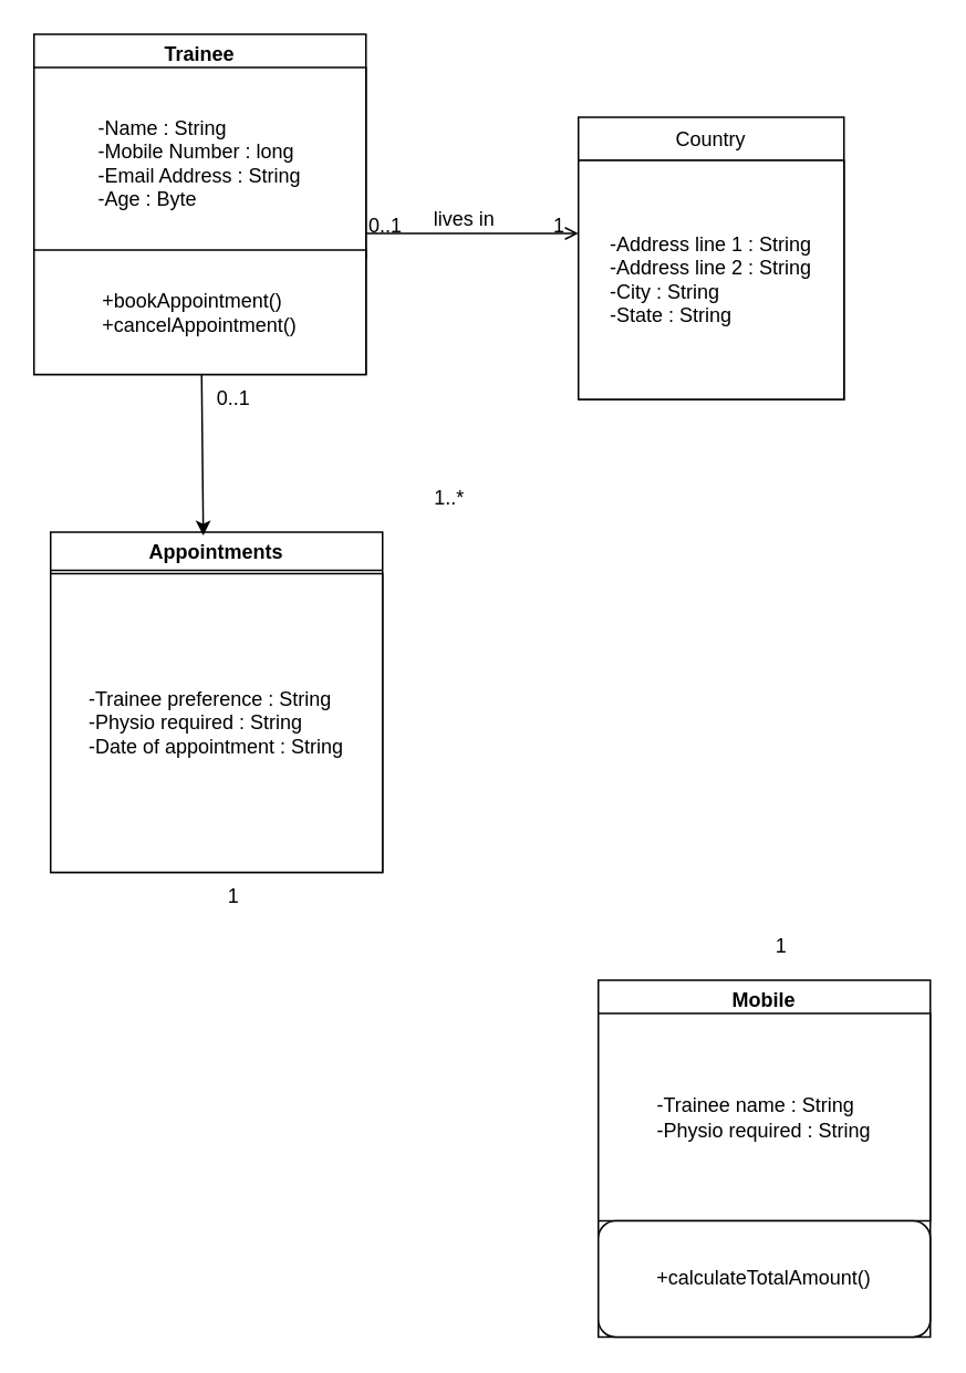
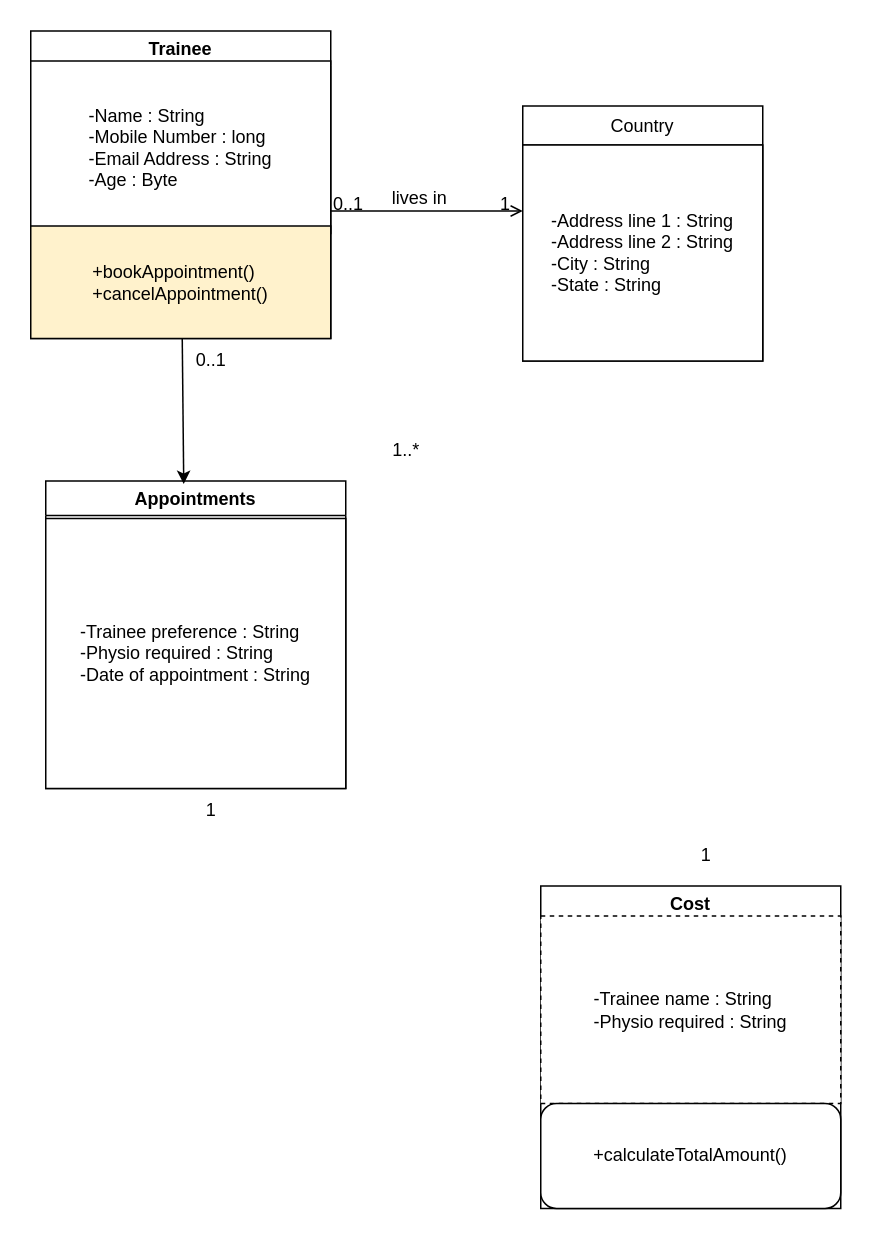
  <mxCell id="0" />
  <mxCell id="1" parent="0" />
  <mxCell id="2" value="Country" style="swimlane;fontStyle=0;align=center;verticalAlign=top;childLayout=stackLayout;horizontal=1;startSize=26;horizontalStack=0;resizeParent=1;resizeLast=0;collapsible=1;marginBottom=0;rounded=0;shadow=0;strokeWidth=1;" parent="1" vertex="1"><mxGeometry x="348" y="70" width="160" height="170" as="geometry"><mxRectangle x="550" y="140" width="160" height="26" as="alternateBounds" /></mxGeometry></mxCell>
  <mxCell id="3" value="&lt;div style=&quot;text-align: justify&quot;&gt;&lt;span&gt;-Address line 1 : String&lt;/span&gt;&lt;/div&gt;&lt;span&gt;&lt;div style=&quot;text-align: justify&quot;&gt;&lt;span&gt;-Address line 2 : String&lt;/span&gt;&lt;/div&gt;&lt;/span&gt;&lt;span&gt;&lt;div style=&quot;text-align: justify&quot;&gt;&lt;span&gt;-City : String&lt;/span&gt;&lt;/div&gt;&lt;/span&gt;&lt;span&gt;&lt;div style=&quot;text-align: justify&quot;&gt;&lt;span&gt;-State : String&lt;/span&gt;&lt;/div&gt;&lt;/span&gt;" style="whiteSpace=wrap;html=1;" vertex="1" parent="2"><mxGeometry y="26" width="160" height="144" as="geometry" /></mxCell>
  <mxCell id="4" value="" style="endArrow=open;shadow=0;strokeWidth=1;rounded=0;endFill=1;edgeStyle=elbowEdgeStyle;elbow=vertical;" parent="1" target="2" edge="1"><mxGeometry x="0.5" y="41" relative="1" as="geometry"><mxPoint x="220" y="140" as="sourcePoint" /><mxPoint x="380" y="142" as="targetPoint" /><mxPoint x="-40" y="32" as="offset" /></mxGeometry></mxCell>
  <mxCell id="5" value="0..1" style="resizable=0;align=left;verticalAlign=bottom;labelBackgroundColor=none;fontSize=12;" parent="4" connectable="0" vertex="1"><mxGeometry x="-1" relative="1" as="geometry"><mxPoint y="4" as="offset" /></mxGeometry></mxCell>
  <mxCell id="6" value="1" style="resizable=0;align=right;verticalAlign=bottom;labelBackgroundColor=none;fontSize=12;" parent="4" connectable="0" vertex="1"><mxGeometry x="1" relative="1" as="geometry"><mxPoint x="-7" y="4" as="offset" /></mxGeometry></mxCell>
  <mxCell id="7" value="lives in" style="text;html=1;resizable=0;points=[];;align=center;verticalAlign=middle;labelBackgroundColor=none;rounded=0;shadow=0;strokeWidth=1;fontSize=12;" parent="4" vertex="1" connectable="0"><mxGeometry x="0.5" y="49" relative="1" as="geometry"><mxPoint x="-38" y="40" as="offset" /></mxGeometry></mxCell>
  <mxCell id="8" value="Trainee" style="swimlane;" vertex="1" parent="1"><mxGeometry x="20" y="20" width="200" height="205" as="geometry" /></mxCell>
  <mxCell id="9" value="&lt;div style=&quot;text-align: justify&quot;&gt;&lt;span&gt;-Name : String&lt;/span&gt;&lt;/div&gt;&lt;div style=&quot;text-align: justify&quot;&gt;&lt;span&gt;-Mobile Number : long&lt;/span&gt;&lt;/div&gt;&lt;div style=&quot;text-align: justify&quot;&gt;&lt;span&gt;-Email Address : String&lt;/span&gt;&lt;/div&gt;&lt;div style=&quot;text-align: justify&quot;&gt;&lt;span&gt;-Age : Byte&lt;/span&gt;&lt;/div&gt;" style="whiteSpace=wrap;html=1;" vertex="1" parent="8"><mxGeometry y="20" width="200" height="115" as="geometry" /></mxCell>
- <mxCell id="10" value="&lt;div style=&quot;text-align: justify&quot;&gt;&lt;span&gt;+bookAppointment()&lt;/span&gt;&lt;/div&gt;&lt;div style=&quot;text-align: justify&quot;&gt;&lt;span&gt;+cancelAppointment()&lt;/span&gt;&lt;/div&gt;" style="rounded=0;whiteSpace=wrap;html=1;" vertex="1" parent="8"><mxGeometry y="130" width="200" height="75" as="geometry" /></mxCell>
+ <mxCell id="10" value="&lt;div style=&quot;text-align: justify&quot;&gt;&lt;span&gt;+bookAppointment()&lt;/span&gt;&lt;/div&gt;&lt;div style=&quot;text-align: justify&quot;&gt;&lt;span&gt;+cancelAppointment()&lt;/span&gt;&lt;/div&gt;" style="rounded=0;whiteSpace=wrap;html=1;fillColor=#fff2cc;" vertex="1" parent="8"><mxGeometry y="130" width="200" height="75" as="geometry" /></mxCell>
  <mxCell id="11" value="Appointments" style="swimlane;" vertex="1" parent="1"><mxGeometry x="30" y="320" width="200" height="205" as="geometry" /></mxCell>
  <mxCell id="12" value="&lt;div style=&quot;text-align: justify&quot;&gt;&lt;span&gt;-Trainee preference : String&lt;/span&gt;&lt;/div&gt;&lt;div style=&quot;text-align: justify&quot;&gt;&lt;span&gt;-Physio required : String&lt;/span&gt;&lt;/div&gt;&lt;div style=&quot;text-align: justify&quot;&gt;&lt;span&gt;-Date of appointment : String&lt;/span&gt;&lt;/div&gt;" style="whiteSpace=wrap;html=1;" vertex="1" parent="11"><mxGeometry y="25" width="200" height="180" as="geometry" /></mxCell>
  <mxCell id="13" value="" style="endArrow=classic;html=1;entryX=0.46;entryY=0.01;entryDx=0;entryDy=0;entryPerimeter=0;exitX=0.025;exitY=-0.25;exitDx=0;exitDy=0;exitPerimeter=0;" edge="1" parent="1" source="14" target="11"><mxGeometry width="50" height="50" relative="1" as="geometry"><mxPoint x="122" y="220" as="sourcePoint" /><mxPoint x="150" y="230" as="targetPoint" /></mxGeometry></mxCell>
  <mxCell id="14" value="0..1&lt;br&gt;" style="text;html=1;align=center;verticalAlign=middle;resizable=0;points=[];autosize=1;strokeColor=none;" vertex="1" parent="1"><mxGeometry x="120" y="230" width="40" height="20" as="geometry" /></mxCell>
  <mxCell id="15" value="1..*" style="text;html=1;align=center;verticalAlign=middle;resizable=0;points=[];autosize=1;strokeColor=none;" vertex="1" parent="1"><mxGeometry x="255" y="290" width="30" height="20" as="geometry" /></mxCell>
- <mxCell id="16" value="Mobile" style="swimlane;" vertex="1" parent="1"><mxGeometry x="360" y="590" width="200" height="215" as="geometry" /></mxCell>
- <mxCell id="17" value="&lt;div style=&quot;text-align: justify&quot;&gt;-Trainee name : String&lt;/div&gt;&lt;div style=&quot;text-align: justify&quot;&gt;-Physio required : String&lt;/div&gt;" style="whiteSpace=wrap;html=1;" vertex="1" parent="16"><mxGeometry y="20" width="200" height="125" as="geometry" /></mxCell>
+ <mxCell id="16" value="Cost" style="swimlane;" vertex="1" parent="1"><mxGeometry x="360" y="590" width="200" height="215" as="geometry" /></mxCell>
+ <mxCell id="17" value="&lt;div style=&quot;text-align: justify&quot;&gt;-Trainee name : String&lt;/div&gt;&lt;div style=&quot;text-align: justify&quot;&gt;-Physio required : String&lt;/div&gt;" style="whiteSpace=wrap;html=1;dashed=1;" vertex="1" parent="16"><mxGeometry y="20" width="200" height="125" as="geometry" /></mxCell>
  <mxCell id="18" value="+calculateTotalAmount()" style="whiteSpace=wrap;html=1;rounded=1;" vertex="1" parent="16"><mxGeometry y="145" width="200" height="70" as="geometry" /></mxCell>
  <mxCell id="19" value="1" style="text;html=1;align=center;verticalAlign=middle;resizable=0;points=[];autosize=1;strokeColor=none;" vertex="1" parent="1"><mxGeometry x="130" y="530" width="20" height="20" as="geometry" /></mxCell>
  <mxCell id="20" value="1" style="text;html=1;align=center;verticalAlign=middle;resizable=0;points=[];autosize=1;strokeColor=none;" vertex="1" parent="1"><mxGeometry x="460" y="560" width="20" height="20" as="geometry" /></mxCell>
